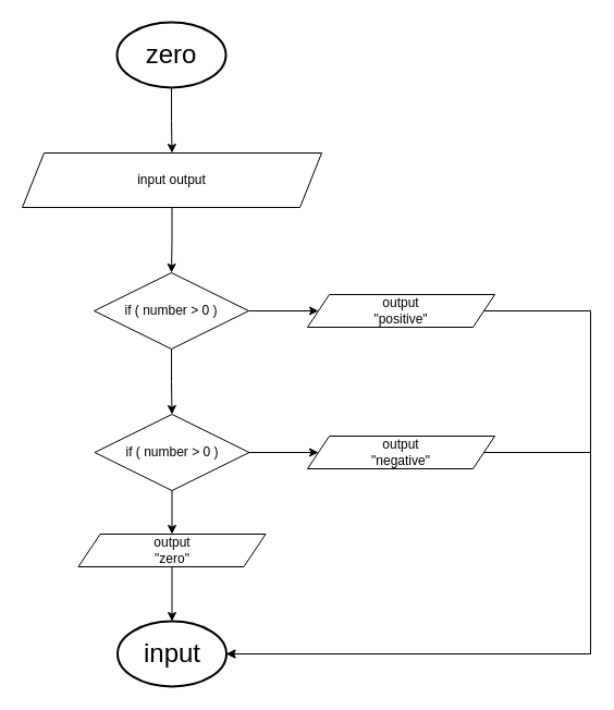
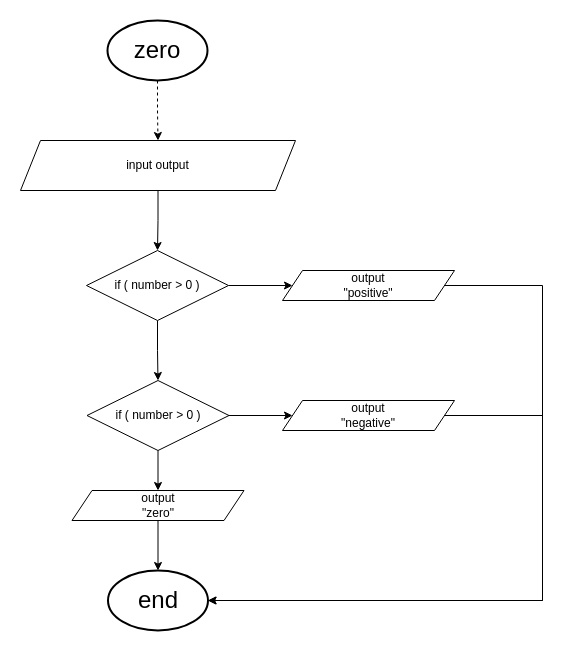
  <mxCell id="0" />
  <mxCell id="1" parent="0" />
- <mxCell id="2" style="edgeStyle=orthogonalEdgeStyle;rounded=0;orthogonalLoop=1;jettySize=auto;html=1;entryX=0.5;entryY=0;entryDx=0;entryDy=0;" edge="1" parent="1" source="3" target="6"><mxGeometry relative="1" as="geometry" /></mxCell>
+ <mxCell id="2" style="edgeStyle=orthogonalEdgeStyle;rounded=0;orthogonalLoop=1;jettySize=auto;html=1;entryX=0.5;entryY=0;entryDx=0;entryDy=0;dashed=1;" edge="1" parent="1" source="3" target="6"><mxGeometry relative="1" as="geometry" /></mxCell>
  <mxCell id="3" value="&lt;font style=&quot;font-size: 24px;&quot;&gt;zero&lt;/font&gt;" style="strokeWidth=2;html=1;shape=mxgraph.flowchart.start_1;whiteSpace=wrap;" vertex="1" parent="1"><mxGeometry x="107" y="20" width="100" height="60" as="geometry" /></mxCell>
- <mxCell id="4" value="&lt;font style=&quot;font-size: 24px;&quot;&gt;input&lt;/font&gt;" style="strokeWidth=2;html=1;shape=mxgraph.flowchart.start_1;whiteSpace=wrap;" vertex="1" parent="1"><mxGeometry x="107.5" y="570" width="100" height="60" as="geometry" /></mxCell>
+ <mxCell id="4" value="&lt;font style=&quot;font-size: 24px;&quot;&gt;end&lt;/font&gt;" style="strokeWidth=2;html=1;shape=mxgraph.flowchart.start_1;whiteSpace=wrap;" vertex="1" parent="1"><mxGeometry x="107.5" y="570" width="100" height="60" as="geometry" /></mxCell>
  <mxCell id="5" style="edgeStyle=orthogonalEdgeStyle;rounded=0;orthogonalLoop=1;jettySize=auto;html=1;entryX=0.5;entryY=0;entryDx=0;entryDy=0;" edge="1" parent="1" source="6" target="9"><mxGeometry relative="1" as="geometry" /></mxCell>
  <mxCell id="6" value="input output" style="shape=parallelogram;perimeter=parallelogramPerimeter;whiteSpace=wrap;html=1;fixedSize=1;" vertex="1" parent="1"><mxGeometry x="20" y="140" width="275" height="50" as="geometry" /></mxCell>
  <mxCell id="7" style="edgeStyle=orthogonalEdgeStyle;rounded=0;orthogonalLoop=1;jettySize=auto;html=1;entryX=0.5;entryY=0;entryDx=0;entryDy=0;" edge="1" parent="1" source="9" target="12"><mxGeometry relative="1" as="geometry" /></mxCell>
  <mxCell id="8" style="edgeStyle=orthogonalEdgeStyle;rounded=0;orthogonalLoop=1;jettySize=auto;html=1;entryX=0;entryY=0.5;entryDx=0;entryDy=0;" edge="1" parent="1" source="9" target="13"><mxGeometry relative="1" as="geometry" /></mxCell>
  <mxCell id="9" value="if ( number &amp;gt; 0 )" style="rhombus;whiteSpace=wrap;html=1;" vertex="1" parent="1"><mxGeometry x="86" y="250" width="142" height="70" as="geometry" /></mxCell>
  <mxCell id="10" style="edgeStyle=orthogonalEdgeStyle;rounded=0;orthogonalLoop=1;jettySize=auto;html=1;entryX=0;entryY=0.5;entryDx=0;entryDy=0;" edge="1" parent="1" source="12" target="14"><mxGeometry relative="1" as="geometry" /></mxCell>
  <mxCell id="11" style="edgeStyle=orthogonalEdgeStyle;rounded=0;orthogonalLoop=1;jettySize=auto;html=1;entryX=0.5;entryY=0;entryDx=0;entryDy=0;" edge="1" parent="1" source="12" target="15"><mxGeometry relative="1" as="geometry" /></mxCell>
  <mxCell id="12" value="if ( number &amp;gt; 0 )" style="rhombus;whiteSpace=wrap;html=1;" vertex="1" parent="1"><mxGeometry x="86.5" y="380" width="142" height="70" as="geometry" /></mxCell>
  <mxCell id="13" value="output&lt;div&gt;&quot;positive&quot;&lt;/div&gt;" style="shape=parallelogram;perimeter=parallelogramPerimeter;whiteSpace=wrap;html=1;fixedSize=1;" vertex="1" parent="1"><mxGeometry x="282" y="270" width="172" height="30" as="geometry" /></mxCell>
  <mxCell id="14" value="output&lt;div&gt;&quot;negative&quot;&lt;/div&gt;" style="shape=parallelogram;perimeter=parallelogramPerimeter;whiteSpace=wrap;html=1;fixedSize=1;" vertex="1" parent="1"><mxGeometry x="282" y="400" width="172" height="30" as="geometry" /></mxCell>
  <mxCell id="15" value="output&lt;div&gt;&quot;zero&quot;&lt;/div&gt;" style="shape=parallelogram;perimeter=parallelogramPerimeter;whiteSpace=wrap;html=1;fixedSize=1;" vertex="1" parent="1"><mxGeometry x="71.5" y="490" width="172" height="30" as="geometry" /></mxCell>
  <mxCell id="16" style="edgeStyle=orthogonalEdgeStyle;rounded=0;orthogonalLoop=1;jettySize=auto;html=1;entryX=0.5;entryY=0;entryDx=0;entryDy=0;entryPerimeter=0;" edge="1" parent="1" source="15" target="4"><mxGeometry relative="1" as="geometry" /></mxCell>
  <mxCell id="17" style="edgeStyle=orthogonalEdgeStyle;rounded=0;orthogonalLoop=1;jettySize=auto;html=1;entryX=1;entryY=0.5;entryDx=0;entryDy=0;entryPerimeter=0;" edge="1" parent="1" source="13" target="4"><mxGeometry relative="1" as="geometry"><Array as="points"><mxPoint x="542" y="285" /><mxPoint x="542" y="600" /></Array></mxGeometry></mxCell>
  <mxCell id="18" style="edgeStyle=orthogonalEdgeStyle;rounded=0;orthogonalLoop=1;jettySize=auto;html=1;entryX=1;entryY=0.5;entryDx=0;entryDy=0;entryPerimeter=0;" edge="1" parent="1" source="14" target="4"><mxGeometry relative="1" as="geometry"><Array as="points"><mxPoint x="542" y="415" /><mxPoint x="542" y="600" /></Array></mxGeometry></mxCell>
